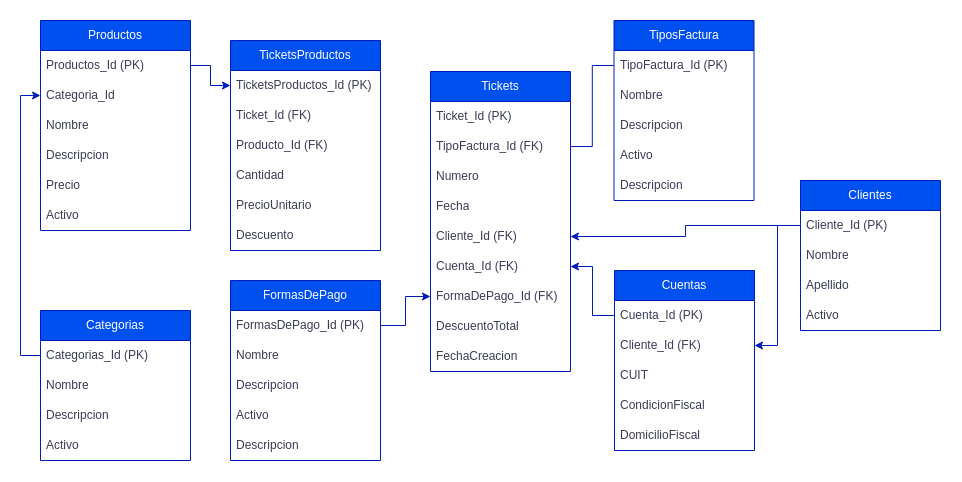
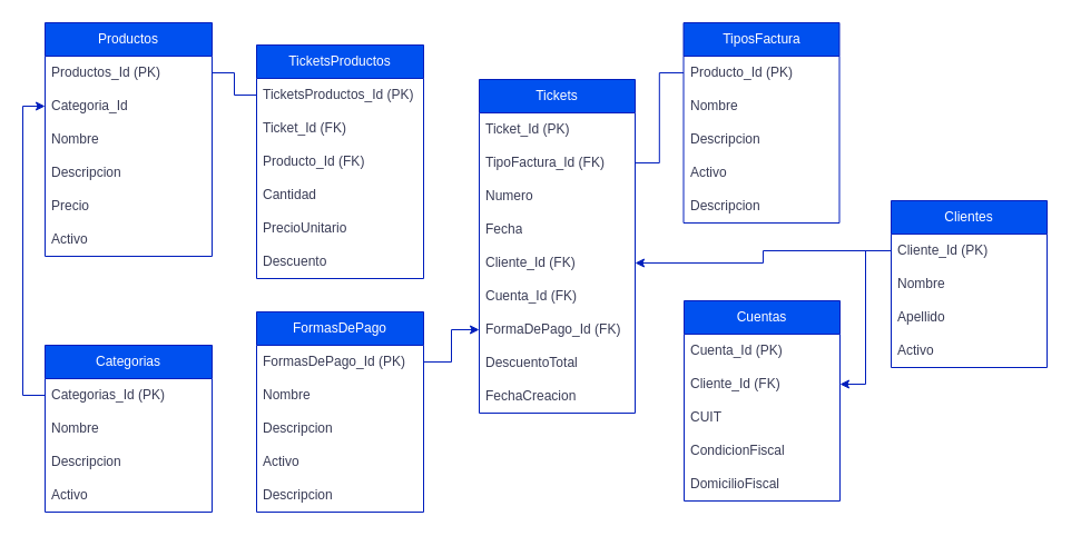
  <mxCell id="0" />
  <mxCell id="1" parent="0" />
  <mxCell id="2" value="Tickets" style="swimlane;fontStyle=0;childLayout=stackLayout;horizontal=1;startSize=30;horizontalStack=0;resizeParent=1;resizeParentMax=0;resizeLast=0;collapsible=1;marginBottom=0;whiteSpace=wrap;html=1;strokeColor=#001DBC;fillColor=#0050ef;swimlaneFillColor=#FFFFFF;fontColor=#ffffff;" vertex="1" parent="1"><mxGeometry x="430" y="71" width="140" height="300" as="geometry" /></mxCell>
  <mxCell id="3" value="Ticket_Id (PK)" style="text;strokeColor=none;fillColor=none;align=left;verticalAlign=middle;spacingLeft=4;spacingRight=4;overflow=hidden;points=[[0,0.5],[1,0.5]];portConstraint=eastwest;rotatable=0;whiteSpace=wrap;html=1;fontColor=#393C56;" vertex="1" parent="2"><mxGeometry y="30" width="140" height="30" as="geometry" /></mxCell>
  <mxCell id="4" value="TipoFactura_Id (FK)" style="text;strokeColor=none;fillColor=none;align=left;verticalAlign=middle;spacingLeft=4;spacingRight=4;overflow=hidden;points=[[0,0.5],[1,0.5]];portConstraint=eastwest;rotatable=0;whiteSpace=wrap;html=1;fontColor=#393C56;" vertex="1" parent="2"><mxGeometry y="60" width="140" height="30" as="geometry" /></mxCell>
  <mxCell id="5" value="Numero" style="text;strokeColor=none;fillColor=none;align=left;verticalAlign=middle;spacingLeft=4;spacingRight=4;overflow=hidden;points=[[0,0.5],[1,0.5]];portConstraint=eastwest;rotatable=0;whiteSpace=wrap;html=1;fontColor=#393C56;" vertex="1" parent="2"><mxGeometry y="90" width="140" height="30" as="geometry" /></mxCell>
  <mxCell id="6" value="Fecha" style="text;strokeColor=none;fillColor=none;align=left;verticalAlign=middle;spacingLeft=4;spacingRight=4;overflow=hidden;points=[[0,0.5],[1,0.5]];portConstraint=eastwest;rotatable=0;whiteSpace=wrap;html=1;fontColor=#393C56;" vertex="1" parent="2"><mxGeometry y="120" width="140" height="30" as="geometry" /></mxCell>
  <mxCell id="7" value="Cliente_Id (FK)" style="text;strokeColor=none;fillColor=none;align=left;verticalAlign=middle;spacingLeft=4;spacingRight=4;overflow=hidden;points=[[0,0.5],[1,0.5]];portConstraint=eastwest;rotatable=0;whiteSpace=wrap;html=1;fontColor=#393C56;" vertex="1" parent="2"><mxGeometry y="150" width="140" height="30" as="geometry" /></mxCell>
  <mxCell id="8" value="Cuenta_Id (FK)" style="text;strokeColor=none;fillColor=none;align=left;verticalAlign=middle;spacingLeft=4;spacingRight=4;overflow=hidden;points=[[0,0.5],[1,0.5]];portConstraint=eastwest;rotatable=0;whiteSpace=wrap;html=1;fontColor=#393C56;" vertex="1" parent="2"><mxGeometry y="180" width="140" height="30" as="geometry" /></mxCell>
  <mxCell id="9" value="FormaDePago_Id (FK)" style="text;strokeColor=none;fillColor=none;align=left;verticalAlign=middle;spacingLeft=4;spacingRight=4;overflow=hidden;points=[[0,0.5],[1,0.5]];portConstraint=eastwest;rotatable=0;whiteSpace=wrap;html=1;fontColor=#393C56;" vertex="1" parent="2"><mxGeometry y="210" width="140" height="30" as="geometry" /></mxCell>
  <mxCell id="10" value="DescuentoTotal" style="text;strokeColor=none;fillColor=none;align=left;verticalAlign=middle;spacingLeft=4;spacingRight=4;overflow=hidden;points=[[0,0.5],[1,0.5]];portConstraint=eastwest;rotatable=0;whiteSpace=wrap;html=1;fontColor=#393C56;" vertex="1" parent="2"><mxGeometry y="240" width="140" height="30" as="geometry" /></mxCell>
  <mxCell id="11" value="FechaCreacion" style="text;strokeColor=none;fillColor=none;align=left;verticalAlign=middle;spacingLeft=4;spacingRight=4;overflow=hidden;points=[[0,0.5],[1,0.5]];portConstraint=eastwest;rotatable=0;whiteSpace=wrap;html=1;fontColor=#393C56;" vertex="1" parent="2"><mxGeometry y="270" width="140" height="30" as="geometry" /></mxCell>
  <mxCell id="12" style="edgeStyle=orthogonalEdgeStyle;rounded=0;orthogonalLoop=1;jettySize=auto;html=1;exitX=1;exitY=0.5;exitDx=0;exitDy=0;strokeColor=#E07A5F;fontColor=#393C56;fillColor=#F2CC8F;" edge="1" parent="2" source="7" target="7"><mxGeometry relative="1" as="geometry" /></mxCell>
  <mxCell id="13" value="TiposFactura" style="swimlane;fontStyle=0;childLayout=stackLayout;horizontal=1;startSize=30;horizontalStack=0;resizeParent=1;resizeParentMax=0;resizeLast=0;collapsible=1;marginBottom=0;whiteSpace=wrap;html=1;strokeColor=#001DBC;fontColor=#ffffff;fillColor=#0050ef;swimlaneFillColor=#FFFFFF;" vertex="1" parent="1"><mxGeometry x="613.5" y="20" width="140" height="180" as="geometry" /></mxCell>
- <mxCell id="14" value="TipoFactura_Id (PK)" style="text;strokeColor=none;fillColor=none;align=left;verticalAlign=middle;spacingLeft=4;spacingRight=4;overflow=hidden;points=[[0,0.5],[1,0.5]];portConstraint=eastwest;rotatable=0;whiteSpace=wrap;html=1;fontColor=#393C56;" vertex="1" parent="13"><mxGeometry y="30" width="140" height="30" as="geometry" /></mxCell>
+ <mxCell id="14" value="Producto_Id (PK)" style="text;strokeColor=none;fillColor=none;align=left;verticalAlign=middle;spacingLeft=4;spacingRight=4;overflow=hidden;points=[[0,0.5],[1,0.5]];portConstraint=eastwest;rotatable=0;whiteSpace=wrap;html=1;fontColor=#393C56;" vertex="1" parent="13"><mxGeometry y="30" width="140" height="30" as="geometry" /></mxCell>
  <mxCell id="15" value="Nombre" style="text;strokeColor=none;fillColor=none;align=left;verticalAlign=middle;spacingLeft=4;spacingRight=4;overflow=hidden;points=[[0,0.5],[1,0.5]];portConstraint=eastwest;rotatable=0;whiteSpace=wrap;html=1;fontColor=#393C56;" vertex="1" parent="13"><mxGeometry y="60" width="140" height="30" as="geometry" /></mxCell>
  <mxCell id="16" value="Descripcion" style="text;strokeColor=none;fillColor=none;align=left;verticalAlign=middle;spacingLeft=4;spacingRight=4;overflow=hidden;points=[[0,0.5],[1,0.5]];portConstraint=eastwest;rotatable=0;whiteSpace=wrap;html=1;fontColor=#393C56;" vertex="1" parent="13"><mxGeometry y="90" width="140" height="30" as="geometry" /></mxCell>
  <mxCell id="17" value="Activo" style="text;strokeColor=none;fillColor=none;align=left;verticalAlign=middle;spacingLeft=4;spacingRight=4;overflow=hidden;points=[[0,0.5],[1,0.5]];portConstraint=eastwest;rotatable=0;whiteSpace=wrap;html=1;fontColor=#393C56;" vertex="1" parent="13"><mxGeometry y="120" width="140" height="30" as="geometry" /></mxCell>
  <mxCell id="18" value="Descripcion" style="text;strokeColor=none;fillColor=none;align=left;verticalAlign=middle;spacingLeft=4;spacingRight=4;overflow=hidden;points=[[0,0.5],[1,0.5]];portConstraint=eastwest;rotatable=0;whiteSpace=wrap;html=1;fontColor=#393C56;" vertex="1" parent="13"><mxGeometry y="150" width="140" height="30" as="geometry" /></mxCell>
  <mxCell id="19" style="edgeStyle=orthogonalEdgeStyle;rounded=0;orthogonalLoop=1;jettySize=auto;html=1;entryX=1;entryY=0.5;entryDx=0;entryDy=0;strokeColor=#001DBC;fontColor=#393C56;fillColor=#0050ef;endArrow=none;" edge="1" parent="1" source="14" target="4"><mxGeometry relative="1" as="geometry" /></mxCell>
  <mxCell id="20" value="Clientes" style="swimlane;fontStyle=0;childLayout=stackLayout;horizontal=1;startSize=30;horizontalStack=0;resizeParent=1;resizeParentMax=0;resizeLast=0;collapsible=1;marginBottom=0;whiteSpace=wrap;html=1;strokeColor=#001DBC;fontColor=#ffffff;fillColor=#0050ef;swimlaneFillColor=#FFFFFF;" vertex="1" parent="1"><mxGeometry x="800" y="180" width="140" height="150" as="geometry" /></mxCell>
  <mxCell id="21" value="Cliente_Id (PK)" style="text;strokeColor=none;fillColor=none;align=left;verticalAlign=middle;spacingLeft=4;spacingRight=4;overflow=hidden;points=[[0,0.5],[1,0.5]];portConstraint=eastwest;rotatable=0;whiteSpace=wrap;html=1;fontColor=#393C56;" vertex="1" parent="20"><mxGeometry y="30" width="140" height="30" as="geometry" /></mxCell>
  <mxCell id="22" value="Nombre" style="text;strokeColor=none;fillColor=none;align=left;verticalAlign=middle;spacingLeft=4;spacingRight=4;overflow=hidden;points=[[0,0.5],[1,0.5]];portConstraint=eastwest;rotatable=0;whiteSpace=wrap;html=1;fontColor=#393C56;" vertex="1" parent="20"><mxGeometry y="60" width="140" height="30" as="geometry" /></mxCell>
  <mxCell id="23" value="Apellido" style="text;strokeColor=none;fillColor=none;align=left;verticalAlign=middle;spacingLeft=4;spacingRight=4;overflow=hidden;points=[[0,0.5],[1,0.5]];portConstraint=eastwest;rotatable=0;whiteSpace=wrap;html=1;fontColor=#393C56;" vertex="1" parent="20"><mxGeometry y="90" width="140" height="30" as="geometry" /></mxCell>
  <mxCell id="24" value="Activo" style="text;strokeColor=none;fillColor=none;align=left;verticalAlign=middle;spacingLeft=4;spacingRight=4;overflow=hidden;points=[[0,0.5],[1,0.5]];portConstraint=eastwest;rotatable=0;whiteSpace=wrap;html=1;fontColor=#393C56;" vertex="1" parent="20"><mxGeometry y="120" width="140" height="30" as="geometry" /></mxCell>
  <mxCell id="25" value="Cuentas" style="swimlane;fontStyle=0;childLayout=stackLayout;horizontal=1;startSize=30;horizontalStack=0;resizeParent=1;resizeParentMax=0;resizeLast=0;collapsible=1;marginBottom=0;whiteSpace=wrap;html=1;strokeColor=#001DBC;fontColor=#ffffff;fillColor=#0050ef;swimlaneFillColor=#FFFFFF;" vertex="1" parent="1"><mxGeometry x="614" y="270" width="140" height="180" as="geometry" /></mxCell>
  <mxCell id="26" value="Cuenta_Id (PK)" style="text;strokeColor=none;fillColor=none;align=left;verticalAlign=middle;spacingLeft=4;spacingRight=4;overflow=hidden;points=[[0,0.5],[1,0.5]];portConstraint=eastwest;rotatable=0;whiteSpace=wrap;html=1;fontColor=#393C56;" vertex="1" parent="25"><mxGeometry y="30" width="140" height="30" as="geometry" /></mxCell>
  <mxCell id="27" value="Cliente_Id (FK)" style="text;strokeColor=none;fillColor=none;align=left;verticalAlign=middle;spacingLeft=4;spacingRight=4;overflow=hidden;points=[[0,0.5],[1,0.5]];portConstraint=eastwest;rotatable=0;whiteSpace=wrap;html=1;fontColor=#393C56;" vertex="1" parent="25"><mxGeometry y="60" width="140" height="30" as="geometry" /></mxCell>
  <mxCell id="28" value="CUIT" style="text;strokeColor=none;fillColor=none;align=left;verticalAlign=middle;spacingLeft=4;spacingRight=4;overflow=hidden;points=[[0,0.5],[1,0.5]];portConstraint=eastwest;rotatable=0;whiteSpace=wrap;html=1;fontColor=#393C56;" vertex="1" parent="25"><mxGeometry y="90" width="140" height="30" as="geometry" /></mxCell>
  <mxCell id="29" value="CondicionFiscal" style="text;strokeColor=none;fillColor=none;align=left;verticalAlign=middle;spacingLeft=4;spacingRight=4;overflow=hidden;points=[[0,0.5],[1,0.5]];portConstraint=eastwest;rotatable=0;whiteSpace=wrap;html=1;fontColor=#393C56;" vertex="1" parent="25"><mxGeometry y="120" width="140" height="30" as="geometry" /></mxCell>
  <mxCell id="30" value="DomicilioFiscal" style="text;strokeColor=none;fillColor=none;align=left;verticalAlign=middle;spacingLeft=4;spacingRight=4;overflow=hidden;points=[[0,0.5],[1,0.5]];portConstraint=eastwest;rotatable=0;whiteSpace=wrap;html=1;fontColor=#393C56;" vertex="1" parent="25"><mxGeometry y="150" width="140" height="30" as="geometry" /></mxCell>
- <mxCell id="31" style="edgeStyle=orthogonalEdgeStyle;rounded=0;orthogonalLoop=1;jettySize=auto;html=1;strokeColor=#001DBC;fontColor=#393C56;fillColor=#0050ef;" edge="1" parent="1" source="26" target="8"><mxGeometry relative="1" as="geometry"><mxPoint x="570" y="266" as="targetPoint" /></mxGeometry></mxCell>
  <mxCell id="32" value="FormasDePago" style="swimlane;fontStyle=0;childLayout=stackLayout;horizontal=1;startSize=30;horizontalStack=0;resizeParent=1;resizeParentMax=0;resizeLast=0;collapsible=1;marginBottom=0;whiteSpace=wrap;html=1;strokeColor=#001DBC;fontColor=#ffffff;fillColor=#0050ef;swimlaneFillColor=#FFFFFF;" vertex="1" parent="1"><mxGeometry x="230" y="280" width="150" height="180" as="geometry" /></mxCell>
  <mxCell id="33" value="FormasDePago_Id (PK)" style="text;strokeColor=none;fillColor=none;align=left;verticalAlign=middle;spacingLeft=4;spacingRight=4;overflow=hidden;points=[[0,0.5],[1,0.5]];portConstraint=eastwest;rotatable=0;whiteSpace=wrap;html=1;fontColor=#393C56;" vertex="1" parent="32"><mxGeometry y="30" width="150" height="30" as="geometry" /></mxCell>
  <mxCell id="34" value="Nombre" style="text;strokeColor=none;fillColor=none;align=left;verticalAlign=middle;spacingLeft=4;spacingRight=4;overflow=hidden;points=[[0,0.5],[1,0.5]];portConstraint=eastwest;rotatable=0;whiteSpace=wrap;html=1;fontColor=#393C56;" vertex="1" parent="32"><mxGeometry y="60" width="150" height="30" as="geometry" /></mxCell>
  <mxCell id="35" value="Descripcion" style="text;strokeColor=none;fillColor=none;align=left;verticalAlign=middle;spacingLeft=4;spacingRight=4;overflow=hidden;points=[[0,0.5],[1,0.5]];portConstraint=eastwest;rotatable=0;whiteSpace=wrap;html=1;fontColor=#393C56;" vertex="1" parent="32"><mxGeometry y="90" width="150" height="30" as="geometry" /></mxCell>
  <mxCell id="36" value="Activo" style="text;strokeColor=none;fillColor=none;align=left;verticalAlign=middle;spacingLeft=4;spacingRight=4;overflow=hidden;points=[[0,0.5],[1,0.5]];portConstraint=eastwest;rotatable=0;whiteSpace=wrap;html=1;fontColor=#393C56;" vertex="1" parent="32"><mxGeometry y="120" width="150" height="30" as="geometry" /></mxCell>
  <mxCell id="37" value="Descripcion" style="text;strokeColor=none;fillColor=none;align=left;verticalAlign=middle;spacingLeft=4;spacingRight=4;overflow=hidden;points=[[0,0.5],[1,0.5]];portConstraint=eastwest;rotatable=0;whiteSpace=wrap;html=1;fontColor=#393C56;" vertex="1" parent="32"><mxGeometry y="150" width="150" height="30" as="geometry" /></mxCell>
  <mxCell id="38" style="edgeStyle=orthogonalEdgeStyle;rounded=0;orthogonalLoop=1;jettySize=auto;html=1;strokeColor=#001DBC;fontColor=#393C56;fillColor=#0050ef;" edge="1" parent="1" source="33" target="9"><mxGeometry relative="1" as="geometry" /></mxCell>
  <mxCell id="39" value="TicketsProductos" style="swimlane;fontStyle=0;childLayout=stackLayout;horizontal=1;startSize=30;horizontalStack=0;resizeParent=1;resizeParentMax=0;resizeLast=0;collapsible=1;marginBottom=0;whiteSpace=wrap;html=1;strokeColor=#001DBC;fontColor=#ffffff;fillColor=#0050ef;swimlaneFillColor=#FFFFFF;" vertex="1" parent="1"><mxGeometry x="230" y="40" width="150" height="210" as="geometry" /></mxCell>
  <mxCell id="40" value="TicketsProductos_Id (PK)" style="text;strokeColor=none;fillColor=none;align=left;verticalAlign=middle;spacingLeft=4;spacingRight=4;overflow=hidden;points=[[0,0.5],[1,0.5]];portConstraint=eastwest;rotatable=0;whiteSpace=wrap;html=1;fontColor=#393C56;" vertex="1" parent="39"><mxGeometry y="30" width="150" height="30" as="geometry" /></mxCell>
  <mxCell id="41" value="Ticket_Id (FK)" style="text;strokeColor=none;fillColor=none;align=left;verticalAlign=middle;spacingLeft=4;spacingRight=4;overflow=hidden;points=[[0,0.5],[1,0.5]];portConstraint=eastwest;rotatable=0;whiteSpace=wrap;html=1;fontColor=#393C56;" vertex="1" parent="39"><mxGeometry y="60" width="150" height="30" as="geometry" /></mxCell>
  <mxCell id="42" value="Producto_Id (FK)" style="text;strokeColor=none;fillColor=none;align=left;verticalAlign=middle;spacingLeft=4;spacingRight=4;overflow=hidden;points=[[0,0.5],[1,0.5]];portConstraint=eastwest;rotatable=0;whiteSpace=wrap;html=1;fontColor=#393C56;" vertex="1" parent="39"><mxGeometry y="90" width="150" height="30" as="geometry" /></mxCell>
  <mxCell id="43" value="Cantidad" style="text;strokeColor=none;fillColor=none;align=left;verticalAlign=middle;spacingLeft=4;spacingRight=4;overflow=hidden;points=[[0,0.5],[1,0.5]];portConstraint=eastwest;rotatable=0;whiteSpace=wrap;html=1;fontColor=#393C56;" vertex="1" parent="39"><mxGeometry y="120" width="150" height="30" as="geometry" /></mxCell>
  <mxCell id="44" value="PrecioUnitario" style="text;strokeColor=none;fillColor=none;align=left;verticalAlign=middle;spacingLeft=4;spacingRight=4;overflow=hidden;points=[[0,0.5],[1,0.5]];portConstraint=eastwest;rotatable=0;whiteSpace=wrap;html=1;fontColor=#393C56;" vertex="1" parent="39"><mxGeometry y="150" width="150" height="30" as="geometry" /></mxCell>
  <mxCell id="45" value="Descuento" style="text;strokeColor=none;fillColor=none;align=left;verticalAlign=middle;spacingLeft=4;spacingRight=4;overflow=hidden;points=[[0,0.5],[1,0.5]];portConstraint=eastwest;rotatable=0;whiteSpace=wrap;html=1;fontColor=#393C56;" vertex="1" parent="39"><mxGeometry y="180" width="150" height="30" as="geometry" /></mxCell>
  <mxCell id="46" value="Productos" style="swimlane;fontStyle=0;childLayout=stackLayout;horizontal=1;startSize=30;horizontalStack=0;resizeParent=1;resizeParentMax=0;resizeLast=0;collapsible=1;marginBottom=0;whiteSpace=wrap;html=1;strokeColor=#001DBC;fontColor=#ffffff;fillColor=#0050ef;swimlaneFillColor=#FFFFFF;" vertex="1" parent="1"><mxGeometry x="40" y="20" width="150" height="210" as="geometry" /></mxCell>
  <mxCell id="47" value="Productos_Id (PK)" style="text;strokeColor=none;fillColor=none;align=left;verticalAlign=middle;spacingLeft=4;spacingRight=4;overflow=hidden;points=[[0,0.5],[1,0.5]];portConstraint=eastwest;rotatable=0;whiteSpace=wrap;html=1;fontColor=#393C56;" vertex="1" parent="46"><mxGeometry y="30" width="150" height="30" as="geometry" /></mxCell>
  <mxCell id="48" value="Categoria_Id" style="text;strokeColor=none;fillColor=none;align=left;verticalAlign=middle;spacingLeft=4;spacingRight=4;overflow=hidden;points=[[0,0.5],[1,0.5]];portConstraint=eastwest;rotatable=0;whiteSpace=wrap;html=1;fontColor=#393C56;" vertex="1" parent="46"><mxGeometry y="60" width="150" height="30" as="geometry" /></mxCell>
  <mxCell id="49" value="Nombre" style="text;strokeColor=none;fillColor=none;align=left;verticalAlign=middle;spacingLeft=4;spacingRight=4;overflow=hidden;points=[[0,0.5],[1,0.5]];portConstraint=eastwest;rotatable=0;whiteSpace=wrap;html=1;fontColor=#393C56;" vertex="1" parent="46"><mxGeometry y="90" width="150" height="30" as="geometry" /></mxCell>
  <mxCell id="50" value="Descripcion" style="text;strokeColor=none;fillColor=none;align=left;verticalAlign=middle;spacingLeft=4;spacingRight=4;overflow=hidden;points=[[0,0.5],[1,0.5]];portConstraint=eastwest;rotatable=0;whiteSpace=wrap;html=1;fontColor=#393C56;" vertex="1" parent="46"><mxGeometry y="120" width="150" height="30" as="geometry" /></mxCell>
  <mxCell id="51" value="Precio" style="text;strokeColor=none;fillColor=none;align=left;verticalAlign=middle;spacingLeft=4;spacingRight=4;overflow=hidden;points=[[0,0.5],[1,0.5]];portConstraint=eastwest;rotatable=0;whiteSpace=wrap;html=1;fontColor=#393C56;" vertex="1" parent="46"><mxGeometry y="150" width="150" height="30" as="geometry" /></mxCell>
  <mxCell id="52" value="Activo" style="text;strokeColor=none;fillColor=none;align=left;verticalAlign=middle;spacingLeft=4;spacingRight=4;overflow=hidden;points=[[0,0.5],[1,0.5]];portConstraint=eastwest;rotatable=0;whiteSpace=wrap;html=1;fontColor=#393C56;" vertex="1" parent="46"><mxGeometry y="180" width="150" height="30" as="geometry" /></mxCell>
  <mxCell id="53" value="Categorias" style="swimlane;fontStyle=0;childLayout=stackLayout;horizontal=1;startSize=30;horizontalStack=0;resizeParent=1;resizeParentMax=0;resizeLast=0;collapsible=1;marginBottom=0;whiteSpace=wrap;html=1;strokeColor=#001DBC;fontColor=#ffffff;fillColor=#0050ef;swimlaneFillColor=#FFFFFF;" vertex="1" parent="1"><mxGeometry x="40" y="310" width="150" height="150" as="geometry" /></mxCell>
  <mxCell id="54" value="Categorias_Id (PK)" style="text;strokeColor=none;fillColor=none;align=left;verticalAlign=middle;spacingLeft=4;spacingRight=4;overflow=hidden;points=[[0,0.5],[1,0.5]];portConstraint=eastwest;rotatable=0;whiteSpace=wrap;html=1;fontColor=#393C56;" vertex="1" parent="53"><mxGeometry y="30" width="150" height="30" as="geometry" /></mxCell>
  <mxCell id="55" value="Nombre" style="text;strokeColor=none;fillColor=none;align=left;verticalAlign=middle;spacingLeft=4;spacingRight=4;overflow=hidden;points=[[0,0.5],[1,0.5]];portConstraint=eastwest;rotatable=0;whiteSpace=wrap;html=1;fontColor=#393C56;" vertex="1" parent="53"><mxGeometry y="60" width="150" height="30" as="geometry" /></mxCell>
  <mxCell id="56" value="Descripcion" style="text;strokeColor=none;fillColor=none;align=left;verticalAlign=middle;spacingLeft=4;spacingRight=4;overflow=hidden;points=[[0,0.5],[1,0.5]];portConstraint=eastwest;rotatable=0;whiteSpace=wrap;html=1;fontColor=#393C56;" vertex="1" parent="53"><mxGeometry y="90" width="150" height="30" as="geometry" /></mxCell>
  <mxCell id="57" value="Activo" style="text;strokeColor=none;fillColor=none;align=left;verticalAlign=middle;spacingLeft=4;spacingRight=4;overflow=hidden;points=[[0,0.5],[1,0.5]];portConstraint=eastwest;rotatable=0;whiteSpace=wrap;html=1;fontColor=#393C56;" vertex="1" parent="53"><mxGeometry y="120" width="150" height="30" as="geometry" /></mxCell>
  <mxCell id="58" style="edgeStyle=orthogonalEdgeStyle;rounded=0;orthogonalLoop=1;jettySize=auto;html=1;entryX=0;entryY=0.5;entryDx=0;entryDy=0;strokeColor=#001DBC;fontColor=#393C56;fillColor=#0050ef;" edge="1" parent="1" source="54" target="48"><mxGeometry relative="1" as="geometry"><mxPoint x="50" y="355" as="sourcePoint" /><Array as="points"><mxPoint x="20" y="355" /><mxPoint x="20" y="95" /></Array></mxGeometry></mxCell>
- <mxCell id="59" style="edgeStyle=orthogonalEdgeStyle;rounded=0;orthogonalLoop=1;jettySize=auto;html=1;entryX=0;entryY=0.5;entryDx=0;entryDy=0;strokeColor=#001DBC;fontColor=#393C56;fillColor=#0050ef;" edge="1" parent="1" source="47" target="40"><mxGeometry relative="1" as="geometry" /></mxCell>
+ <mxCell id="59" style="edgeStyle=orthogonalEdgeStyle;rounded=0;orthogonalLoop=1;jettySize=auto;html=1;entryX=0;entryY=0.5;entryDx=0;entryDy=0;strokeColor=#001DBC;fontColor=#393C56;fillColor=#0050ef;endArrow=none;" edge="1" parent="1" source="47" target="40"><mxGeometry relative="1" as="geometry" /></mxCell>
  <mxCell id="60" style="edgeStyle=orthogonalEdgeStyle;rounded=0;orthogonalLoop=1;jettySize=auto;html=1;entryX=1;entryY=0.5;entryDx=0;entryDy=0;strokeColor=#001DBC;fontColor=#393C56;fillColor=#0050ef;" edge="1" parent="1" source="21" target="27"><mxGeometry relative="1" as="geometry" /></mxCell>
  <mxCell id="61" style="edgeStyle=orthogonalEdgeStyle;rounded=0;orthogonalLoop=1;jettySize=auto;html=1;strokeColor=#001DBC;fontColor=#393C56;fillColor=#0050ef;" edge="1" parent="1" source="21" target="7"><mxGeometry relative="1" as="geometry" /></mxCell>
